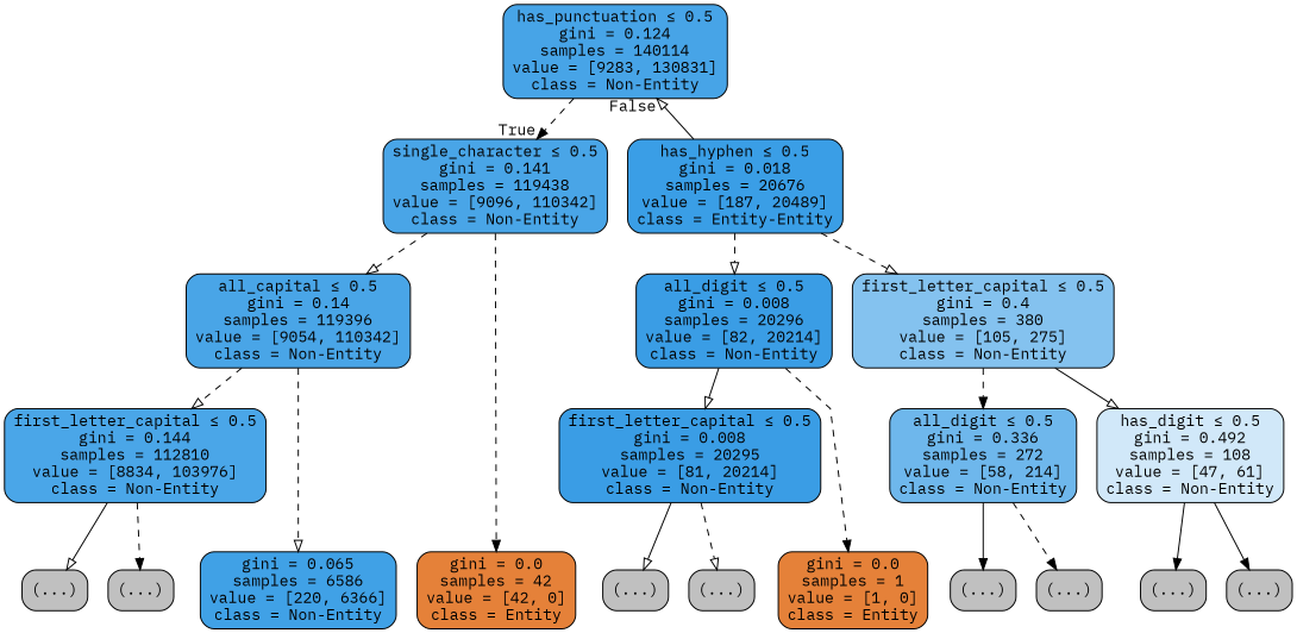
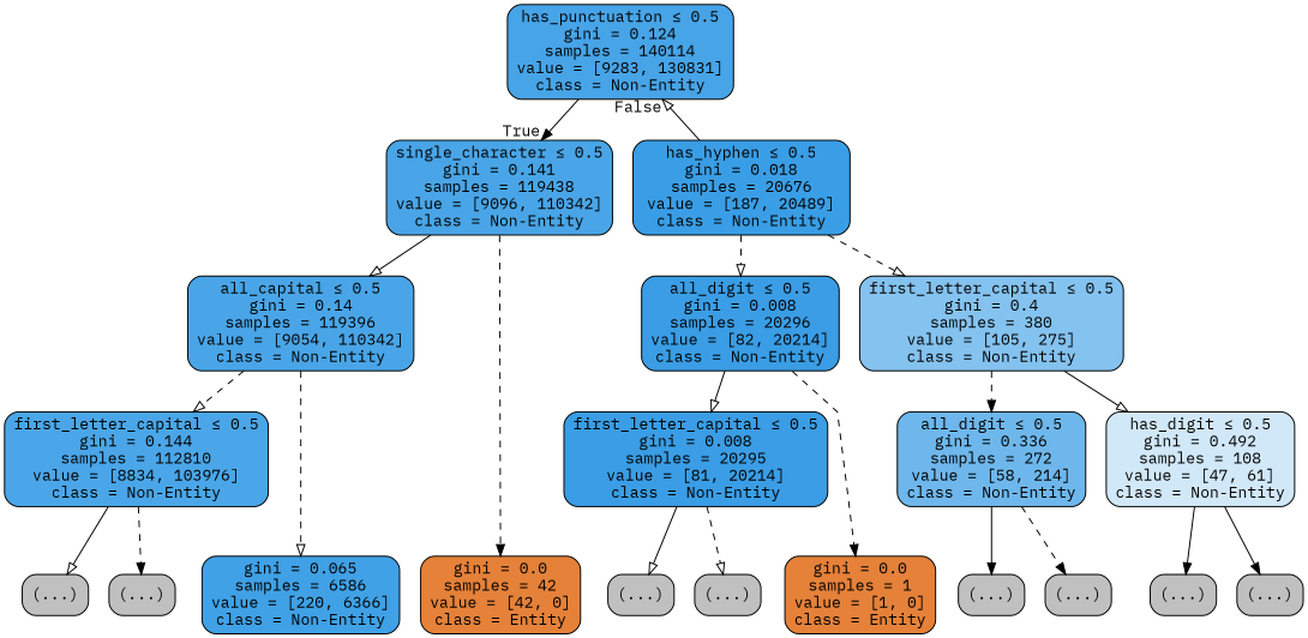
  digraph {
    fontname="IBM Plex Mono"
    ranksep=equally
    splines=polyline
    node [color=black fillcolor="#C0C0C0" fontname="IBM Plex Mono" shape=box style="filled, rounded"]
    edge [arrowhead=onormal fontname="IBM Plex Mono" style=dashed]
    n1 [fillcolor="#399de5ed" label=<has_punctuation &le; 0.5<br/>gini = 0.124<br/>samples = 140114<br/>value = [9283, 130831]<br/>class = Non-Entity>]
    n2 [fillcolor="#399de5ea" label=<single_character &le; 0.5<br/>gini = 0.141<br/>samples = 119438<br/>value = [9096, 110342]<br/>class = Non-Entity>]
-   n3 [fillcolor="#399de5fd" label=<has_hyphen &le; 0.5<br/>gini = 0.018<br/>samples = 20676<br/>value = [187, 20489]<br/>class = Entity-Entity>]
+   n3 [fillcolor="#399de5fd" label=<has_hyphen &le; 0.5<br/>gini = 0.018<br/>samples = 20676<br/>value = [187, 20489]<br/>class = Non-Entity>]
    n4 [fillcolor="#399de5ea" label=<all_capital &le; 0.5<br/>gini = 0.14<br/>samples = 119396<br/>value = [9054, 110342]<br/>class = Non-Entity>]
    n5 [fillcolor="#399de5fe" label=<all_digit &le; 0.5<br/>gini = 0.008<br/>samples = 20296<br/>value = [82, 20214]<br/>class = Non-Entity>]
    n6 [fillcolor="#399de59e" label=<first_letter_capital &le; 0.5<br/>gini = 0.4<br/>samples = 380<br/>value = [105, 275]<br/>class = Non-Entity>]
    n7 [fillcolor="#399de5e9" label=<first_letter_capital &le; 0.5<br/>gini = 0.144<br/>samples = 112810<br/>value = [8834, 103976]<br/>class = Non-Entity>]
    n8 [fillcolor="#399de5fe" label=<first_letter_capital &le; 0.5<br/>gini = 0.008<br/>samples = 20295<br/>value = [81, 20214]<br/>class = Non-Entity>]
    n9 [fillcolor="#399de5ba" label=<all_digit &le; 0.5<br/>gini = 0.336<br/>samples = 272<br/>value = [58, 214]<br/>class = Non-Entity>]
    n10 [fillcolor="#399de53b" label=<has_digit &le; 0.5<br/>gini = 0.492<br/>samples = 108<br/>value = [47, 61]<br/>class = Non-Entity>]
    n11 [label="(...)"]
    n12 [label="(...)"]
    n13 [fillcolor="#399de5f6" label=<gini = 0.065<br/>samples = 6586<br/>value = [220, 6366]<br/>class = Non-Entity>]
    n14 [fillcolor="#e58139ff" label=<gini = 0.0<br/>samples = 42<br/>value = [42, 0]<br/>class = Entity>]
    n15 [label="(...)"]
    n16 [label="(...)"]
    n17 [fillcolor="#e58139ff" label=<gini = 0.0<br/>samples = 1<br/>value = [1, 0]<br/>class = Entity>]
    n18 [label="(...)"]
    n19 [label="(...)"]
    n20 [label="(...)"]
    n21 [label="(...)"]
    subgraph sub_1 {
      rank=same
      n1
    }
    subgraph sub_2 {
      rank=same
      n2
      n3
    }
    subgraph sub_3 {
      rank=same
      n4
      n5
      n6
    }
    subgraph sub_4 {
      rank=same
      n7
      n8
      n9
      n10
    }
    subgraph sub_5 {
      rank=same
      n11
      n12
      n13
      n14
      n15
      n16
      n17
      n18
      n19
      n20
      n21
    }
-   n1 -> n2 [arrowhead=normal headlabel=True labelangle=45 labeldistance=2.5]
-   n2 -> n4
+   n1 -> n2 [arrowhead=normal headlabel=True labelangle=45 labeldistance=2.5 style=solid]
+   n2 -> n4 [style=solid]
    n2 -> n14 [arrowhead=normal]
    n3 -> n1 [headlabel=False labelangle=-45 labeldistance=2.5 style=solid]
    n3 -> n5
    n3 -> n6
    n4 -> n7
    n4 -> n13
    n5 -> n8 [style=solid]
    n5 -> n17 [arrowhead=normal]
    n6 -> n9 [arrowhead=normal]
    n6 -> n10 [style=solid]
    n7 -> n11 [style=solid]
    n7 -> n12 [arrowhead=normal]
    n8 -> n15 [style=solid]
    n8 -> n16
    n9 -> n18 [arrowhead=normal style=solid]
    n9 -> n19 [arrowhead=normal]
    n10 -> n20 [arrowhead=normal style=solid]
    n10 -> n21 [arrowhead=normal style=solid]
  }
